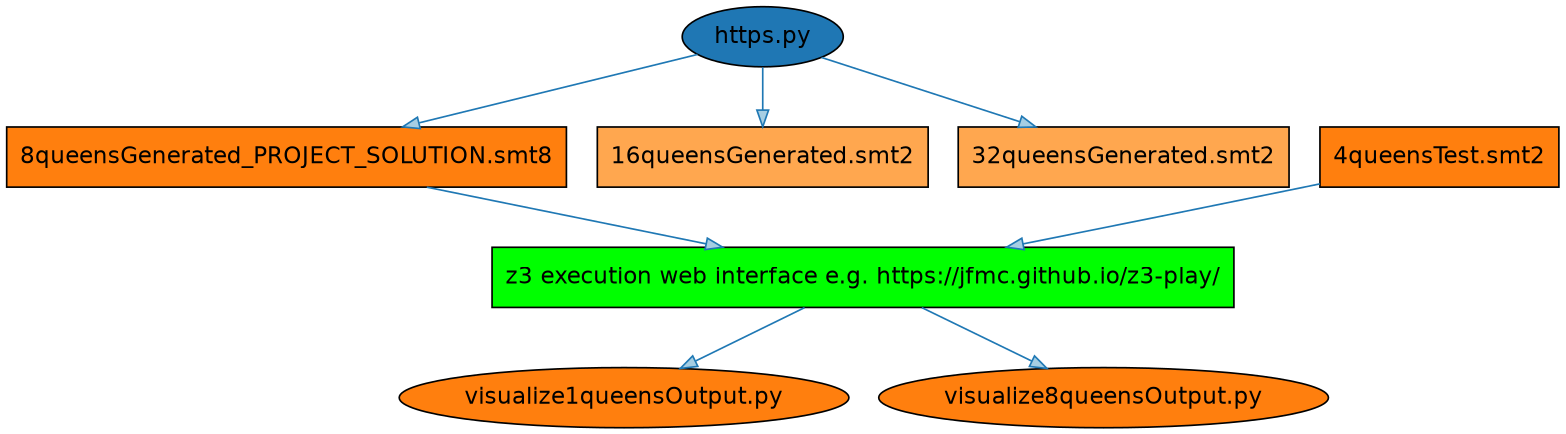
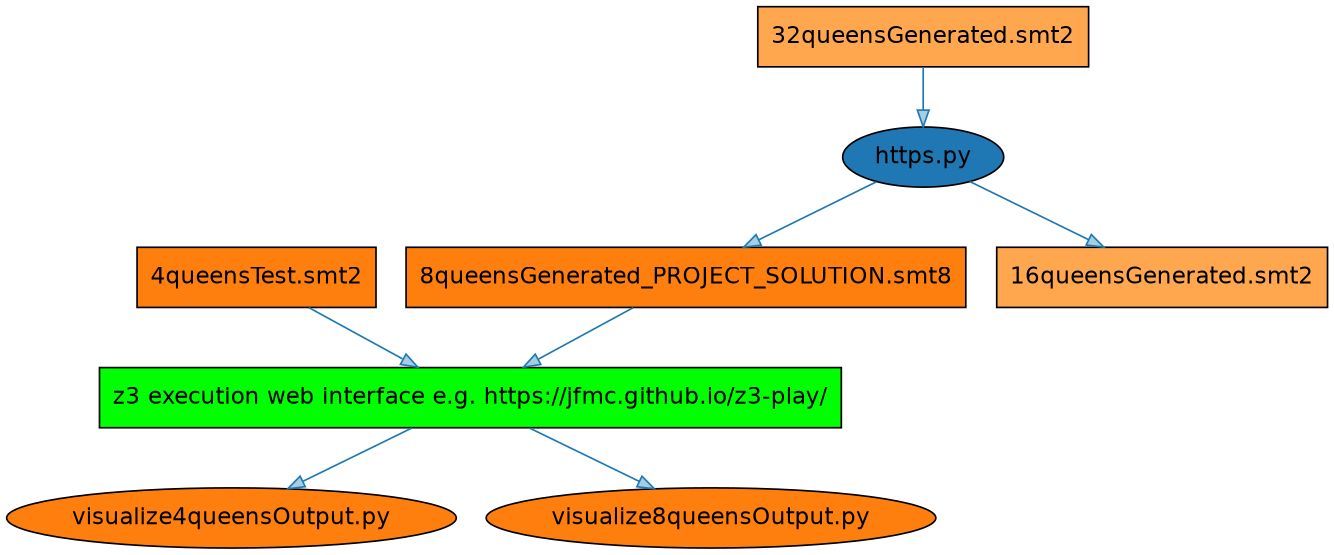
  strict digraph {
    fontname="DejaVu Sans"
    node [fillcolor="#ff7f0e" fontname="DejaVu Sans" shape=polygon style=filled]
    edge [color="#1f78b4" fillcolor="#a6cee3" fontname="DejaVu Sans"]
    n1 [fillcolor="#1f77b4" label="https.py" shape=ellipse]
    n2 [label="8queensGenerated_PROJECT_SOLUTION.smt8"]
    n3 [fillcolor="#ffa74f" label="16queensGenerated.smt2"]
    n4 [fillcolor="#ffa74f" label="32queensGenerated.smt2"]
    n5 [fillcolor=green label="z3 execution web interface e.g. https://jfmc.github.io/z3-play/" shape=cube]
-   n6 [label="visualize1queensOutput.py" shape=ellipse]
+   n6 [label="visualize4queensOutput.py" shape=ellipse]
    n7 [label="visualize8queensOutput.py" shape=ellipse]
    n8 [label="4queensTest.smt2"]
    n1 -> n2
    n1 -> n3
-   n1 -> n4
+   n4 -> n1
    n2 -> n5
    n5 -> n6
    n5 -> n7
    n8 -> n5
  }
